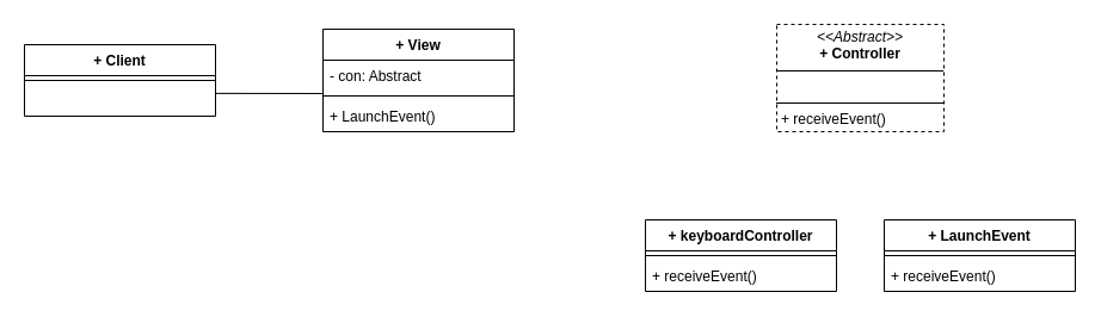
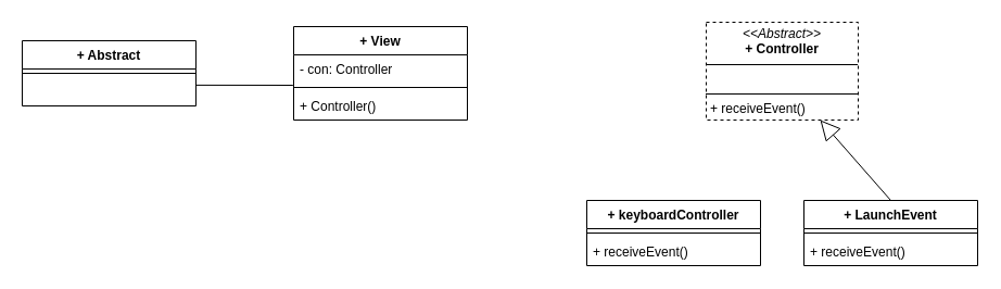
  <mxCell id="0" />
  <mxCell id="1" parent="0" />
  <mxCell id="2" value="&lt;p style=&quot;margin:0px;margin-top:4px;text-align:center;&quot;&gt;&lt;i&gt;&amp;lt;&amp;lt;Abstract&amp;gt;&amp;gt;&lt;/i&gt;&lt;br&gt;&lt;b&gt;+ Controller&lt;/b&gt;&lt;/p&gt;&lt;hr size=&quot;1&quot; style=&quot;border-style:solid;&quot;&gt;&lt;p style=&quot;margin:0px;margin-left:4px;&quot;&gt;&lt;br&gt;&lt;/p&gt;&lt;hr size=&quot;1&quot; style=&quot;border-style:solid;&quot;&gt;&lt;p style=&quot;margin:0px;margin-left:4px;&quot;&gt;+ receiveEvent()&lt;br&gt;&lt;/p&gt;" style="verticalAlign=top;align=left;overflow=fill;html=1;whiteSpace=wrap;fillColor=none;dashed=1;" vertex="1" parent="1"><mxGeometry x="650" y="20" width="140" height="90" as="geometry" /></mxCell>
  <mxCell id="3" value="+ View" style="swimlane;fontStyle=1;align=center;verticalAlign=top;childLayout=stackLayout;horizontal=1;startSize=26;horizontalStack=0;resizeParent=1;resizeParentMax=0;resizeLast=0;collapsible=1;marginBottom=0;whiteSpace=wrap;html=1;fillColor=none;" vertex="1" parent="1"><mxGeometry x="270" y="24" width="160" height="86" as="geometry" /></mxCell>
- <mxCell id="4" value="- con: Abstract" style="text;strokeColor=none;fillColor=none;align=left;verticalAlign=top;spacingLeft=4;spacingRight=4;overflow=hidden;rotatable=0;points=[[0,0.5],[1,0.5]];portConstraint=eastwest;whiteSpace=wrap;html=1;" vertex="1" parent="3"><mxGeometry y="26" width="160" height="26" as="geometry" /></mxCell>
+ <mxCell id="4" value="- con: Controller" style="text;strokeColor=none;fillColor=none;align=left;verticalAlign=top;spacingLeft=4;spacingRight=4;overflow=hidden;rotatable=0;points=[[0,0.5],[1,0.5]];portConstraint=eastwest;whiteSpace=wrap;html=1;" vertex="1" parent="3"><mxGeometry y="26" width="160" height="26" as="geometry" /></mxCell>
  <mxCell id="5" value="" style="line;strokeWidth=1;fillColor=none;align=left;verticalAlign=middle;spacingTop=-1;spacingLeft=3;spacingRight=3;rotatable=0;labelPosition=right;points=[];portConstraint=eastwest;strokeColor=inherit;" vertex="1" parent="3"><mxGeometry y="52" width="160" height="8" as="geometry" /></mxCell>
- <mxCell id="6" value="+ LaunchEvent()" style="text;strokeColor=none;fillColor=none;align=left;verticalAlign=top;spacingLeft=4;spacingRight=4;overflow=hidden;rotatable=0;points=[[0,0.5],[1,0.5]];portConstraint=eastwest;whiteSpace=wrap;html=1;" vertex="1" parent="3"><mxGeometry y="60" width="160" height="26" as="geometry" /></mxCell>
- <mxCell id="7" value="+ Client" style="swimlane;fontStyle=1;align=center;verticalAlign=top;childLayout=stackLayout;horizontal=1;startSize=26;horizontalStack=0;resizeParent=1;resizeParentMax=0;resizeLast=0;collapsible=1;marginBottom=0;whiteSpace=wrap;html=1;fillColor=none;" vertex="1" parent="1"><mxGeometry y="37" width="160" height="60" as="geometry" x="20" /></mxCell>
+ <mxCell id="6" value="+ Controller()" style="text;strokeColor=none;fillColor=none;align=left;verticalAlign=top;spacingLeft=4;spacingRight=4;overflow=hidden;rotatable=0;points=[[0,0.5],[1,0.5]];portConstraint=eastwest;whiteSpace=wrap;html=1;" vertex="1" parent="3"><mxGeometry y="60" width="160" height="26" as="geometry" /></mxCell>
+ <mxCell id="7" value="+ Abstract" style="swimlane;fontStyle=1;align=center;verticalAlign=top;childLayout=stackLayout;horizontal=1;startSize=26;horizontalStack=0;resizeParent=1;resizeParentMax=0;resizeLast=0;collapsible=1;marginBottom=0;whiteSpace=wrap;html=1;fillColor=none;" vertex="1" parent="1"><mxGeometry y="37" width="160" height="60" as="geometry" x="20" /></mxCell>
  <mxCell id="8" value="" style="line;strokeWidth=1;fillColor=none;align=left;verticalAlign=middle;spacingTop=-1;spacingLeft=3;spacingRight=3;rotatable=0;labelPosition=right;points=[];portConstraint=eastwest;strokeColor=inherit;" vertex="1" parent="7"><mxGeometry y="26" width="160" height="8" as="geometry" /></mxCell>
  <mxCell id="9" value="&amp;nbsp;" style="text;strokeColor=none;fillColor=none;align=left;verticalAlign=top;spacingLeft=4;spacingRight=4;overflow=hidden;rotatable=0;points=[[0,0.5],[1,0.5]];portConstraint=eastwest;whiteSpace=wrap;html=1;" vertex="1" parent="7"><mxGeometry y="34" width="160" height="26" as="geometry" /></mxCell>
  <mxCell id="10" value="+ keyboardController" style="swimlane;fontStyle=1;align=center;verticalAlign=top;childLayout=stackLayout;horizontal=1;startSize=26;horizontalStack=0;resizeParent=1;resizeParentMax=0;resizeLast=0;collapsible=1;marginBottom=0;whiteSpace=wrap;html=1;fillColor=none;" vertex="1" parent="1"><mxGeometry x="540" y="184" width="160" height="60" as="geometry" /></mxCell>
  <mxCell id="11" value="" style="line;strokeWidth=1;fillColor=none;align=left;verticalAlign=middle;spacingTop=-1;spacingLeft=3;spacingRight=3;rotatable=0;labelPosition=right;points=[];portConstraint=eastwest;strokeColor=inherit;" vertex="1" parent="10"><mxGeometry y="26" width="160" height="8" as="geometry" /></mxCell>
  <mxCell id="12" value="+ receiveEvent()" style="text;strokeColor=none;fillColor=none;align=left;verticalAlign=top;spacingLeft=4;spacingRight=4;overflow=hidden;rotatable=0;points=[[0,0.5],[1,0.5]];portConstraint=eastwest;whiteSpace=wrap;html=1;" vertex="1" parent="10"><mxGeometry y="34" width="160" height="26" as="geometry" /></mxCell>
  <mxCell id="13" value="+ LaunchEvent" style="swimlane;fontStyle=1;align=center;verticalAlign=top;childLayout=stackLayout;horizontal=1;startSize=26;horizontalStack=0;resizeParent=1;resizeParentMax=0;resizeLast=0;collapsible=1;marginBottom=0;whiteSpace=wrap;html=1;fillColor=none;" vertex="1" parent="1"><mxGeometry x="740" y="184" width="160" height="60" as="geometry" /></mxCell>
  <mxCell id="14" value="" style="line;strokeWidth=1;fillColor=none;align=left;verticalAlign=middle;spacingTop=-1;spacingLeft=3;spacingRight=3;rotatable=0;labelPosition=right;points=[];portConstraint=eastwest;strokeColor=inherit;" vertex="1" parent="13"><mxGeometry y="26" width="160" height="8" as="geometry" /></mxCell>
  <mxCell id="15" value="+ receiveEvent()" style="text;strokeColor=none;fillColor=none;align=left;verticalAlign=top;spacingLeft=4;spacingRight=4;overflow=hidden;rotatable=0;points=[[0,0.5],[1,0.5]];portConstraint=eastwest;whiteSpace=wrap;html=1;" vertex="1" parent="13"><mxGeometry y="34" width="160" height="26" as="geometry" /></mxCell>
+ <mxCell id="16" value="" style="endArrow=block;endSize=16;endFill=0;html=1;rounded=0;entryX=0.75;entryY=1;entryDx=0;entryDy=0;exitX=0.5;exitY=0;exitDx=0;exitDy=0;" edge="1" parent="1" source="13" target="2"><mxGeometry width="160" relative="1" as="geometry"><mxPoint x="395" y="214" as="sourcePoint" /><mxPoint x="565" y="120" as="targetPoint" /></mxGeometry></mxCell>
  <mxCell id="17" value="" style="endArrow=none;html=1;rounded=0;bendable=0;exitX=1.003;exitY=0.265;exitDx=0;exitDy=0;endFill=0;exitPerimeter=0;startFill=0;entryX=-0.004;entryY=1.077;entryDx=0;entryDy=0;entryPerimeter=0;" edge="1" parent="1" source="9" target="4"><mxGeometry width="50" height="50" relative="1" as="geometry"><mxPoint x="20" y="124" as="sourcePoint" /><mxPoint x="145" y="76" as="targetPoint" /></mxGeometry></mxCell>
